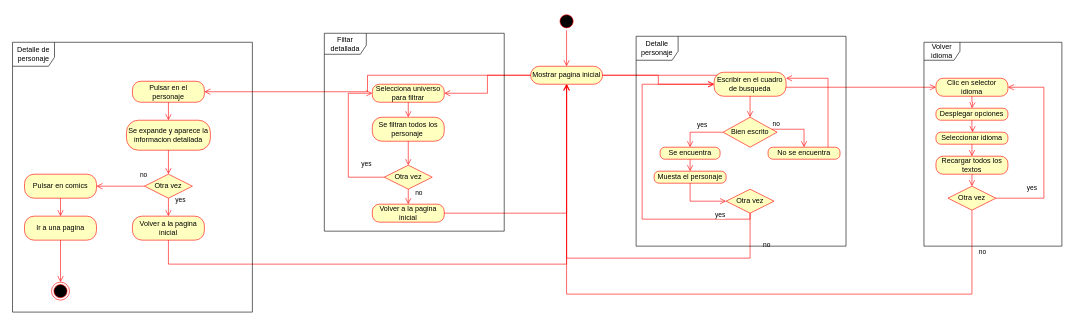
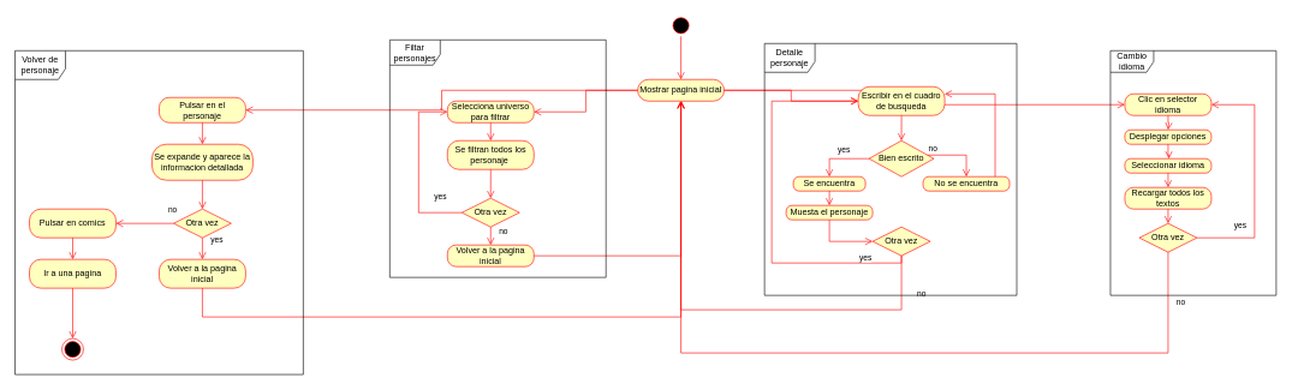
  <mxCell id="0" />
  <mxCell id="1" parent="0" />
  <mxCell id="2" value="" style="ellipse;html=1;shape=startState;fillColor=#000000;strokeColor=#ff0000;" parent="1" vertex="1"><mxGeometry x="929" y="20" width="30" height="30" as="geometry" /></mxCell>
  <mxCell id="3" value="" style="edgeStyle=orthogonalEdgeStyle;html=1;verticalAlign=bottom;endArrow=open;endSize=8;strokeColor=#ff0000;rounded=0;" parent="1" source="2" target="4" edge="1"><mxGeometry relative="1" as="geometry"><mxPoint x="944" y="110" as="targetPoint" /></mxGeometry></mxCell>
  <mxCell id="4" value="Mostrar pagina inicial" style="rounded=1;whiteSpace=wrap;html=1;arcSize=50;fontColor=#000000;fillColor=#ffffc0;strokeColor=#ff0000;" parent="1" vertex="1"><mxGeometry x="884" y="110" width="120" height="30" as="geometry" /></mxCell>
  <mxCell id="5" value="" style="edgeStyle=orthogonalEdgeStyle;html=1;verticalAlign=bottom;endArrow=open;endSize=8;strokeColor=#ff0000;rounded=0;" parent="1" source="4" target="16" edge="1"><mxGeometry relative="1" as="geometry"><mxPoint x="1190" y="90" as="targetPoint" /></mxGeometry></mxCell>
  <mxCell id="6" value="" style="ellipse;html=1;shape=endState;fillColor=#000000;strokeColor=#ff0000;" parent="1" vertex="1"><mxGeometry x="85" y="470" width="30" height="30" as="geometry" /></mxCell>
  <mxCell id="7" value="Otra vez" style="rhombus;whiteSpace=wrap;html=1;fontColor=#000000;fillColor=#ffffc0;strokeColor=#ff0000;" vertex="1" parent="1"><mxGeometry x="1580" y="310" width="80" height="40" as="geometry" /></mxCell>
  <mxCell id="8" value="no" style="edgeStyle=orthogonalEdgeStyle;html=1;align=left;verticalAlign=bottom;endArrow=open;endSize=8;strokeColor=#ff0000;rounded=0;" edge="1" source="7" parent="1" target="4"><mxGeometry x="-0.866" y="10" relative="1" as="geometry"><mxPoint x="1620" y="430" as="targetPoint" /><Array as="points"><mxPoint x="1620" y="490" /><mxPoint x="944" y="490" /></Array><mxPoint as="offset" /></mxGeometry></mxCell>
  <mxCell id="9" value="yes" style="edgeStyle=orthogonalEdgeStyle;html=1;align=left;verticalAlign=top;endArrow=open;endSize=8;strokeColor=#ff0000;rounded=0;" edge="1" source="7" parent="1" target="16"><mxGeometry x="-0.323" y="30" relative="1" as="geometry"><mxPoint x="1700" y="340" as="targetPoint" /><Array as="points"><mxPoint x="1740" y="330" /><mxPoint x="1740" y="145" /></Array><mxPoint as="offset" /></mxGeometry></mxCell>
  <mxCell id="10" value="Bien escrito" style="rhombus;whiteSpace=wrap;html=1;fontColor=#000000;fillColor=#ffffc0;strokeColor=#ff0000;" vertex="1" parent="1"><mxGeometry x="1205" y="195" width="90" height="50" as="geometry" /></mxCell>
  <mxCell id="11" value="no" style="edgeStyle=orthogonalEdgeStyle;html=1;align=left;verticalAlign=bottom;endArrow=open;endSize=8;strokeColor=#ff0000;rounded=0;" edge="1" parent="1" source="10" target="28"><mxGeometry x="-1" relative="1" as="geometry"><mxPoint x="1330.12" y="255" as="targetPoint" /><mxPoint x="1310.002" y="145.059" as="sourcePoint" /><Array as="points"><mxPoint x="1340" y="215" /></Array></mxGeometry></mxCell>
  <mxCell id="12" value="yes" style="edgeStyle=orthogonalEdgeStyle;html=1;align=left;verticalAlign=top;endArrow=open;endSize=8;strokeColor=#ff0000;rounded=0;" edge="1" parent="1" source="10" target="30"><mxGeometry x="0.126" y="-25" relative="1" as="geometry"><mxPoint x="1190" y="255" as="targetPoint" /><Array as="points"><mxPoint x="1150" y="220" /></Array><mxPoint as="offset" /></mxGeometry></mxCell>
  <mxCell id="13" value="" style="edgeStyle=orthogonalEdgeStyle;html=1;verticalAlign=bottom;endArrow=open;endSize=8;strokeColor=#ff0000;rounded=0;" edge="1" parent="1" source="4" target="38"><mxGeometry relative="1" as="geometry"><mxPoint x="680" y="170" as="targetPoint" /><mxPoint x="1014" y="105" as="sourcePoint" /></mxGeometry></mxCell>
  <mxCell id="14" value="" style="edgeStyle=orthogonalEdgeStyle;html=1;verticalAlign=bottom;endArrow=open;endSize=8;strokeColor=#ff0000;rounded=0;" edge="1" parent="1" source="4" target="48"><mxGeometry relative="1" as="geometry"><mxPoint x="200.043" y="175.022" as="targetPoint" /><mxPoint x="1024" y="115" as="sourcePoint" /></mxGeometry></mxCell>
  <mxCell id="15" value="" style="edgeStyle=orthogonalEdgeStyle;html=1;verticalAlign=bottom;endArrow=open;endSize=8;strokeColor=#ff0000;rounded=0;" edge="1" parent="1" source="4" target="25"><mxGeometry relative="1" as="geometry"><mxPoint x="1060" y="150" as="targetPoint" /><mxPoint x="894" y="105" as="sourcePoint" /></mxGeometry></mxCell>
  <mxCell id="16" value="Clic en selector idioma" style="rounded=1;whiteSpace=wrap;html=1;arcSize=40;fontColor=#000000;fillColor=#ffffc0;strokeColor=#ff0000;" vertex="1" parent="1"><mxGeometry x="1560" y="130" width="120" height="30" as="geometry" /></mxCell>
  <mxCell id="17" value="" style="edgeStyle=orthogonalEdgeStyle;html=1;verticalAlign=bottom;endArrow=open;endSize=8;strokeColor=#ff0000;rounded=0;" edge="1" source="16" parent="1"><mxGeometry relative="1" as="geometry"><mxPoint x="1620" y="180" as="targetPoint" /><Array as="points"><mxPoint x="1620" y="170" /><mxPoint x="1621" y="170" /></Array></mxGeometry></mxCell>
  <mxCell id="18" value="Desplegar opciones" style="rounded=1;whiteSpace=wrap;html=1;arcSize=40;fontColor=#000000;fillColor=#ffffc0;strokeColor=#ff0000;" vertex="1" parent="1"><mxGeometry x="1560" y="180" width="120" height="20" as="geometry" /></mxCell>
  <mxCell id="19" value="" style="edgeStyle=orthogonalEdgeStyle;html=1;verticalAlign=bottom;endArrow=open;endSize=8;strokeColor=#ff0000;rounded=0;" edge="1" source="18" parent="1" target="20"><mxGeometry relative="1" as="geometry"><mxPoint x="1620" y="230" as="targetPoint" /><Array as="points"><mxPoint x="1620" y="215" /><mxPoint x="1621" y="215" /></Array></mxGeometry></mxCell>
  <mxCell id="20" value="Seleccionar idioma" style="rounded=1;whiteSpace=wrap;html=1;arcSize=40;fontColor=#000000;fillColor=#ffffc0;strokeColor=#ff0000;" vertex="1" parent="1"><mxGeometry x="1560" y="220" width="120" height="20" as="geometry" /></mxCell>
  <mxCell id="21" value="" style="edgeStyle=orthogonalEdgeStyle;html=1;verticalAlign=bottom;endArrow=open;endSize=8;strokeColor=#ff0000;rounded=0;" edge="1" source="20" parent="1" target="22"><mxGeometry relative="1" as="geometry"><mxPoint x="1620" y="280" as="targetPoint" /></mxGeometry></mxCell>
  <mxCell id="22" value="Recargar todos los textos" style="rounded=1;whiteSpace=wrap;html=1;arcSize=40;fontColor=#000000;fillColor=#ffffc0;strokeColor=#ff0000;" vertex="1" parent="1"><mxGeometry x="1560" y="260" width="120" height="30" as="geometry" /></mxCell>
  <mxCell id="23" value="" style="edgeStyle=orthogonalEdgeStyle;html=1;verticalAlign=bottom;endArrow=open;endSize=8;strokeColor=#ff0000;rounded=0;" edge="1" source="22" parent="1" target="7"><mxGeometry relative="1" as="geometry"><mxPoint x="1620" y="360" as="targetPoint" /></mxGeometry></mxCell>
- <mxCell id="24" value="Volver idioma" style="shape=umlFrame;whiteSpace=wrap;html=1;pointerEvents=0;" vertex="1" parent="1"><mxGeometry x="1540" y="70" width="230" height="340" as="geometry" /></mxCell>
+ <mxCell id="24" value="Cambio idioma" style="shape=umlFrame;whiteSpace=wrap;html=1;pointerEvents=0;" vertex="1" parent="1"><mxGeometry x="1540" y="70" width="230" height="340" as="geometry" /></mxCell>
  <mxCell id="25" value="Escribir en el cuadro de busqueda" style="rounded=1;whiteSpace=wrap;html=1;arcSize=40;fontColor=#000000;fillColor=#ffffc0;strokeColor=#ff0000;" vertex="1" parent="1"><mxGeometry x="1190" y="120" width="120" height="40" as="geometry" /></mxCell>
  <mxCell id="26" value="" style="edgeStyle=orthogonalEdgeStyle;html=1;verticalAlign=bottom;endArrow=open;endSize=8;strokeColor=#ff0000;rounded=0;" edge="1" source="25" parent="1" target="10"><mxGeometry relative="1" as="geometry"><mxPoint x="1250" y="195" as="targetPoint" /></mxGeometry></mxCell>
  <mxCell id="27" style="edgeStyle=orthogonalEdgeStyle;rounded=0;orthogonalLoop=1;jettySize=auto;html=1;exitX=0.5;exitY=1;exitDx=0;exitDy=0;" edge="1" parent="1" source="28"><mxGeometry relative="1" as="geometry"><mxPoint x="1339.588" y="255" as="targetPoint" /></mxGeometry></mxCell>
  <mxCell id="28" value="No se encuentra" style="rounded=1;whiteSpace=wrap;html=1;arcSize=40;fontColor=#000000;fillColor=#ffffc0;strokeColor=#ff0000;" vertex="1" parent="1"><mxGeometry x="1280" y="245" width="120" height="20" as="geometry" /></mxCell>
  <mxCell id="29" value="" style="edgeStyle=orthogonalEdgeStyle;html=1;verticalAlign=bottom;endArrow=open;endSize=8;strokeColor=#ff0000;rounded=0;" edge="1" source="28" parent="1" target="25"><mxGeometry relative="1" as="geometry"><mxPoint x="1320" y="160" as="targetPoint" /><Array as="points"><mxPoint x="1380" y="130" /></Array></mxGeometry></mxCell>
  <mxCell id="30" value="Se encuentra" style="rounded=1;whiteSpace=wrap;html=1;arcSize=40;fontColor=#000000;fillColor=#ffffc0;strokeColor=#ff0000;" vertex="1" parent="1"><mxGeometry x="1100" y="245" width="100" height="20" as="geometry" /></mxCell>
  <mxCell id="31" value="" style="edgeStyle=orthogonalEdgeStyle;html=1;verticalAlign=bottom;endArrow=open;endSize=8;strokeColor=#ff0000;rounded=0;" edge="1" source="30" parent="1" target="32"><mxGeometry relative="1" as="geometry"><mxPoint x="1150" y="295" as="targetPoint" /></mxGeometry></mxCell>
  <mxCell id="32" value="Muesta el personaje" style="rounded=1;whiteSpace=wrap;html=1;arcSize=40;fontColor=#000000;fillColor=#ffffc0;strokeColor=#ff0000;" vertex="1" parent="1"><mxGeometry x="1090" y="285" width="120" height="20" as="geometry" /></mxCell>
  <mxCell id="33" value="" style="edgeStyle=orthogonalEdgeStyle;html=1;verticalAlign=bottom;endArrow=open;endSize=8;strokeColor=#ff0000;rounded=0;" edge="1" source="32" parent="1" target="34"><mxGeometry relative="1" as="geometry"><mxPoint x="1150" y="335" as="targetPoint" /><Array as="points"><mxPoint x="1150" y="335" /></Array></mxGeometry></mxCell>
  <mxCell id="34" value="Otra vez" style="rhombus;whiteSpace=wrap;html=1;fontColor=#000000;fillColor=#ffffc0;strokeColor=#ff0000;" vertex="1" parent="1"><mxGeometry x="1210" y="315" width="80" height="40" as="geometry" /></mxCell>
  <mxCell id="35" value="no" style="edgeStyle=orthogonalEdgeStyle;html=1;align=left;verticalAlign=bottom;endArrow=open;endSize=8;strokeColor=#ff0000;rounded=0;" edge="1" source="34" parent="1" target="4"><mxGeometry x="-0.786" y="10" relative="1" as="geometry"><mxPoint x="1250" y="405" as="targetPoint" /><Array as="points"><mxPoint x="1250" y="430" /><mxPoint x="944" y="430" /></Array><mxPoint x="10" y="-10" as="offset" /></mxGeometry></mxCell>
  <mxCell id="36" value="yes" style="edgeStyle=orthogonalEdgeStyle;html=1;align=left;verticalAlign=top;endArrow=open;endSize=8;strokeColor=#ff0000;rounded=0;" edge="1" source="34" parent="1" target="25"><mxGeometry x="-0.738" y="-20" relative="1" as="geometry"><mxPoint x="1250" y="415" as="targetPoint" /><Array as="points"><mxPoint x="1250" y="365" /><mxPoint x="1070" y="365" /><mxPoint x="1070" y="140" /></Array><mxPoint as="offset" /></mxGeometry></mxCell>
  <mxCell id="37" value="Detalle personaje" style="shape=umlFrame;whiteSpace=wrap;html=1;pointerEvents=0;width=70;height=40;" vertex="1" parent="1"><mxGeometry x="1060" y="60" width="350" height="350" as="geometry" /></mxCell>
  <mxCell id="38" value="Selecciona universo para filtrar" style="rounded=1;whiteSpace=wrap;html=1;arcSize=40;fontColor=#000000;fillColor=#ffffc0;strokeColor=#ff0000;" vertex="1" parent="1"><mxGeometry x="620" y="140" width="120" height="30" as="geometry" /></mxCell>
  <mxCell id="39" value="" style="edgeStyle=orthogonalEdgeStyle;html=1;verticalAlign=bottom;endArrow=open;endSize=8;strokeColor=#ff0000;rounded=0;" edge="1" source="38" parent="1" target="40"><mxGeometry relative="1" as="geometry"><mxPoint x="680" y="210" as="targetPoint" /></mxGeometry></mxCell>
  <mxCell id="40" value="Se filtran todos los personaje&amp;nbsp;" style="rounded=1;whiteSpace=wrap;html=1;arcSize=40;fontColor=#000000;fillColor=#ffffc0;strokeColor=#ff0000;" vertex="1" parent="1"><mxGeometry x="620" y="195" width="120" height="40" as="geometry" /></mxCell>
  <mxCell id="41" value="" style="edgeStyle=orthogonalEdgeStyle;html=1;verticalAlign=bottom;endArrow=open;endSize=8;strokeColor=#ff0000;rounded=0;" edge="1" source="40" parent="1" target="42"><mxGeometry relative="1" as="geometry"><mxPoint x="620" y="340" as="targetPoint" /><Array as="points"><mxPoint x="680" y="270" /><mxPoint x="680" y="270" /></Array></mxGeometry></mxCell>
  <mxCell id="42" value="Otra vez" style="rhombus;whiteSpace=wrap;html=1;fontColor=#000000;fillColor=#ffffc0;strokeColor=#ff0000;" vertex="1" parent="1"><mxGeometry x="640" y="275" width="80" height="40" as="geometry" /></mxCell>
  <mxCell id="43" value="no" style="edgeStyle=orthogonalEdgeStyle;html=1;align=left;verticalAlign=bottom;endArrow=open;endSize=8;strokeColor=#ff0000;rounded=0;" edge="1" source="42" parent="1" target="45"><mxGeometry x="0.2" y="10" relative="1" as="geometry"><mxPoint x="680" y="360" as="targetPoint" /><mxPoint as="offset" /></mxGeometry></mxCell>
  <mxCell id="44" value="yes" style="edgeStyle=orthogonalEdgeStyle;html=1;align=left;verticalAlign=top;endArrow=open;endSize=8;strokeColor=#ff0000;rounded=0;" edge="1" source="42" parent="1" target="38"><mxGeometry x="-0.208" y="-20" relative="1" as="geometry"><mxPoint x="680" y="370" as="targetPoint" /><Array as="points"><mxPoint x="580" y="295" /><mxPoint x="580" y="155" /></Array><mxPoint as="offset" /></mxGeometry></mxCell>
  <mxCell id="45" value="Volver a la pagina inicial" style="rounded=1;whiteSpace=wrap;html=1;arcSize=40;fontColor=#000000;fillColor=#ffffc0;strokeColor=#ff0000;" vertex="1" parent="1"><mxGeometry x="620" y="340" width="120" height="30" as="geometry" /></mxCell>
  <mxCell id="46" value="" style="edgeStyle=orthogonalEdgeStyle;html=1;verticalAlign=bottom;endArrow=open;endSize=8;strokeColor=#ff0000;rounded=0;" edge="1" source="45" parent="1" target="4"><mxGeometry relative="1" as="geometry"><mxPoint x="680" y="455" as="targetPoint" /></mxGeometry></mxCell>
- <mxCell id="47" value="Filtar detallada" style="shape=umlFrame;whiteSpace=wrap;html=1;pointerEvents=0;width=70;height=35;" vertex="1" parent="1"><mxGeometry x="540" y="55" width="300" height="330" as="geometry" /></mxCell>
+ <mxCell id="47" value="Filtar personajes" style="shape=umlFrame;whiteSpace=wrap;html=1;pointerEvents=0;width=70;height=35;" vertex="1" parent="1"><mxGeometry x="540" y="55" width="300" height="330" as="geometry" /></mxCell>
  <mxCell id="48" value="Pulsar en el personaje" style="rounded=1;whiteSpace=wrap;html=1;arcSize=40;fontColor=#000000;fillColor=#ffffc0;strokeColor=#ff0000;" vertex="1" parent="1"><mxGeometry x="220" y="135" width="120" height="35" as="geometry" /></mxCell>
  <mxCell id="49" value="" style="edgeStyle=orthogonalEdgeStyle;html=1;verticalAlign=bottom;endArrow=open;endSize=8;strokeColor=#ff0000;rounded=0;" edge="1" source="48" parent="1" target="50"><mxGeometry relative="1" as="geometry"><mxPoint x="280" y="210" as="targetPoint" /></mxGeometry></mxCell>
  <mxCell id="50" value="Se expande y aparece la informacion detallada" style="rounded=1;whiteSpace=wrap;html=1;arcSize=40;fontColor=#000000;fillColor=#ffffc0;strokeColor=#ff0000;" vertex="1" parent="1"><mxGeometry x="210" y="200" width="140" height="50" as="geometry" /></mxCell>
  <mxCell id="51" value="" style="edgeStyle=orthogonalEdgeStyle;html=1;verticalAlign=bottom;endArrow=open;endSize=8;strokeColor=#ff0000;rounded=0;" edge="1" source="50" parent="1" target="52"><mxGeometry relative="1" as="geometry"><mxPoint x="280" y="310" as="targetPoint" /></mxGeometry></mxCell>
  <mxCell id="52" value="Otra vez" style="rhombus;whiteSpace=wrap;html=1;fontColor=#000000;fillColor=#ffffc0;strokeColor=#ff0000;" vertex="1" parent="1"><mxGeometry x="240" y="290" width="80" height="40" as="geometry" /></mxCell>
  <mxCell id="53" value="no" style="edgeStyle=orthogonalEdgeStyle;html=1;align=left;verticalAlign=bottom;endArrow=open;endSize=8;strokeColor=#ff0000;rounded=0;" edge="1" source="52" parent="1" target="57"><mxGeometry x="-0.764" y="-10" relative="1" as="geometry"><mxPoint x="110" y="350" as="targetPoint" /><mxPoint as="offset" /></mxGeometry></mxCell>
  <mxCell id="54" value="yes" style="edgeStyle=orthogonalEdgeStyle;html=1;align=left;verticalAlign=top;endArrow=open;endSize=8;strokeColor=#ff0000;rounded=0;" edge="1" source="52" parent="1" target="55"><mxGeometry x="-1" y="14" relative="1" as="geometry"><mxPoint x="280" y="372" as="targetPoint" /><mxPoint x="-4" y="-10" as="offset" /></mxGeometry></mxCell>
  <mxCell id="55" value="Volver a la pagina inicial" style="rounded=1;whiteSpace=wrap;html=1;arcSize=40;fontColor=#000000;fillColor=#ffffc0;strokeColor=#ff0000;" vertex="1" parent="1"><mxGeometry x="220" y="360" width="120" height="40" as="geometry" /></mxCell>
  <mxCell id="56" value="" style="edgeStyle=orthogonalEdgeStyle;html=1;verticalAlign=bottom;endArrow=open;endSize=8;strokeColor=#ff0000;rounded=0;" edge="1" source="55" parent="1" target="4"><mxGeometry relative="1" as="geometry"><mxPoint x="200" y="460" as="targetPoint" /><Array as="points"><mxPoint x="280" y="440" /><mxPoint x="944" y="440" /></Array></mxGeometry></mxCell>
  <mxCell id="57" value="Pulsar en comics" style="rounded=1;whiteSpace=wrap;html=1;arcSize=40;fontColor=#000000;fillColor=#ffffc0;strokeColor=#ff0000;" vertex="1" parent="1"><mxGeometry x="40" y="290" width="120" height="40" as="geometry" /></mxCell>
  <mxCell id="58" value="" style="edgeStyle=orthogonalEdgeStyle;html=1;verticalAlign=bottom;endArrow=open;endSize=8;strokeColor=#ff0000;rounded=0;" edge="1" source="57" parent="1" target="59"><mxGeometry relative="1" as="geometry"><mxPoint x="100" y="380" as="targetPoint" /><Array as="points" /></mxGeometry></mxCell>
  <mxCell id="59" value="Ir a una pagina" style="rounded=1;whiteSpace=wrap;html=1;arcSize=40;fontColor=#000000;fillColor=#ffffc0;strokeColor=#ff0000;" vertex="1" parent="1"><mxGeometry x="40" y="360" width="120" height="40" as="geometry" /></mxCell>
  <mxCell id="60" value="" style="edgeStyle=orthogonalEdgeStyle;html=1;verticalAlign=bottom;endArrow=open;endSize=8;strokeColor=#ff0000;rounded=0;" edge="1" source="59" parent="1" target="6"><mxGeometry relative="1" as="geometry"><mxPoint x="100" y="440" as="targetPoint" /></mxGeometry></mxCell>
- <mxCell id="61" value="Detalle de personaje" style="shape=umlFrame;whiteSpace=wrap;html=1;pointerEvents=0;width=70;height=40;" vertex="1" parent="1"><mxGeometry x="20" y="70" width="400" height="450" as="geometry" /></mxCell>
+ <mxCell id="61" value="Volver de personaje" style="shape=umlFrame;whiteSpace=wrap;html=1;pointerEvents=0;width=70;height=40;" vertex="1" parent="1"><mxGeometry x="20" y="70" width="400" height="450" as="geometry" /></mxCell>
